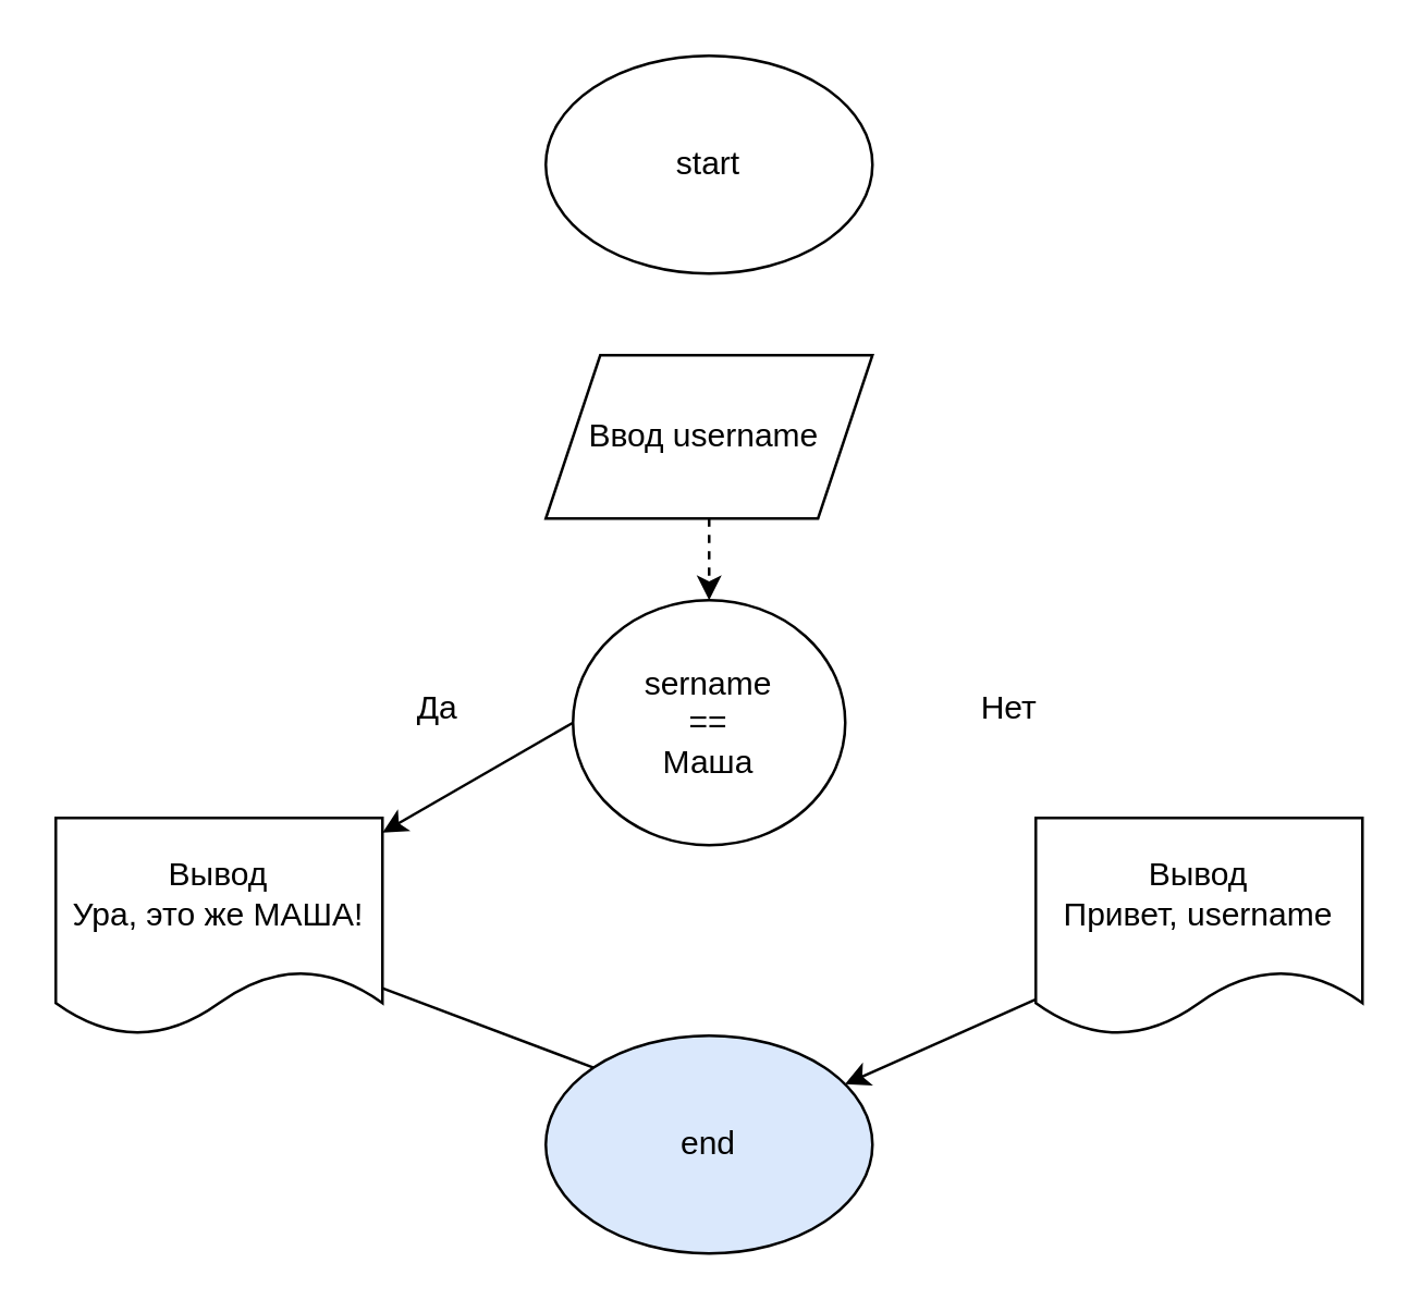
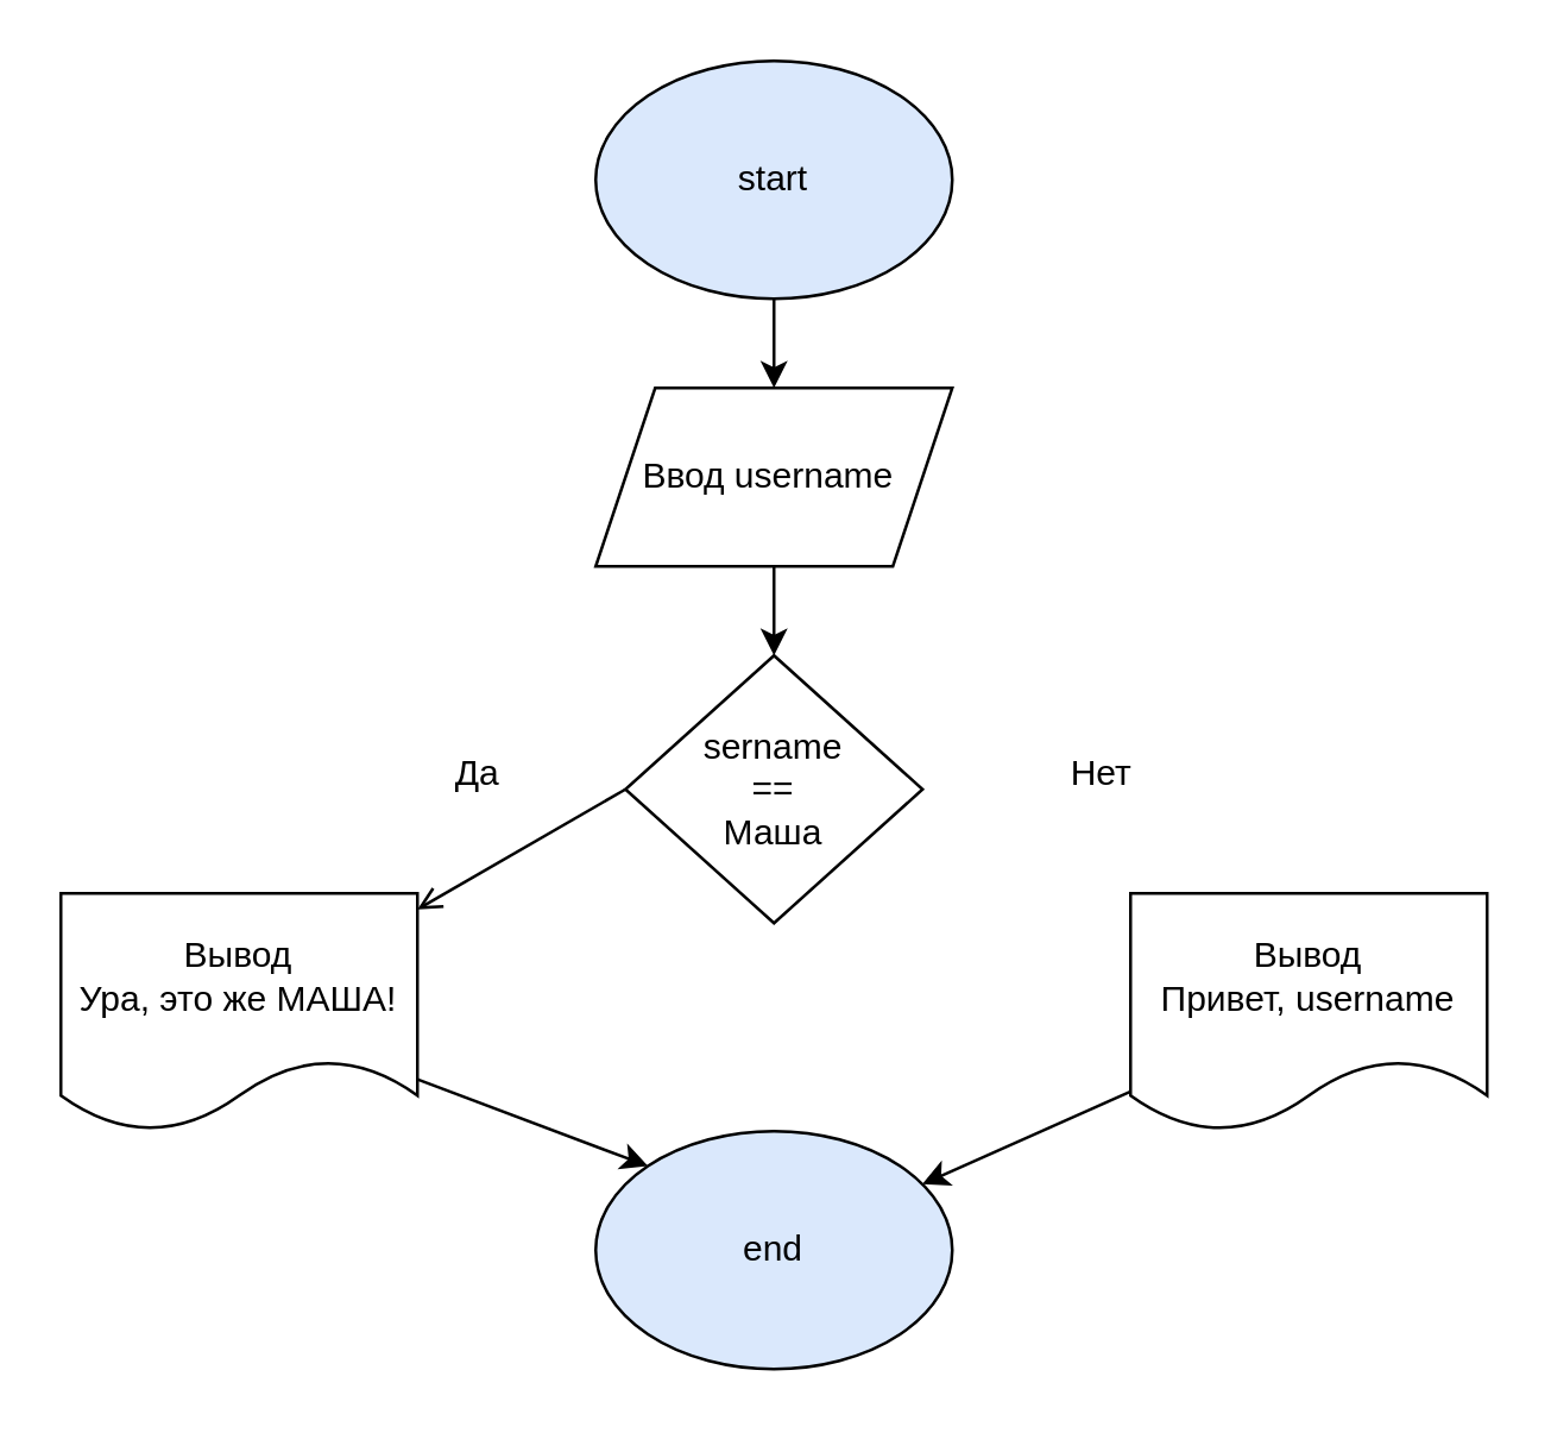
  <mxCell id="0" />
  <mxCell id="1" parent="0" />
- <mxCell id="3" value="start" style="ellipse;whiteSpace=wrap;html=1;" vertex="1" parent="1"><mxGeometry x="200" y="20" width="120" height="80" as="geometry" /></mxCell>
- <mxCell id="4" value="" style="edgeStyle=none;html=1;dashed=1;" edge="1" parent="1" source="5" target="7"><mxGeometry relative="1" as="geometry" /></mxCell>
+ <mxCell id="2" value="" style="edgeStyle=none;html=1;" edge="1" parent="1" source="3" target="5"><mxGeometry relative="1" as="geometry" /></mxCell>
+ <mxCell id="3" value="start" style="ellipse;whiteSpace=wrap;html=1;fillColor=#dae8fc;" vertex="1" parent="1"><mxGeometry x="200" y="20" width="120" height="80" as="geometry" /></mxCell>
+ <mxCell id="4" value="" style="edgeStyle=none;html=1;" edge="1" parent="1" source="5" target="7"><mxGeometry relative="1" as="geometry" /></mxCell>
  <mxCell id="5" value="Ввод username&amp;nbsp;" style="shape=parallelogram;perimeter=parallelogramPerimeter;whiteSpace=wrap;html=1;fixedSize=1;" vertex="1" parent="1"><mxGeometry x="200" y="130" width="120" height="60" as="geometry" /></mxCell>
- <mxCell id="6" style="edgeStyle=none;html=1;exitX=0;exitY=0.5;exitDx=0;exitDy=0;" edge="1" parent="1" source="7" target="11"><mxGeometry relative="1" as="geometry" /></mxCell>
- <mxCell id="7" value="sername&lt;br/&gt;==&lt;br/&gt;Маша" style="ellipse;whiteSpace=wrap;html=1;" vertex="1" parent="1"><mxGeometry x="210" y="220" width="100" height="90" as="geometry" /></mxCell>
+ <mxCell id="6" style="edgeStyle=none;html=1;exitX=0;exitY=0.5;exitDx=0;exitDy=0;endArrow=open;" edge="1" parent="1" source="7" target="11"><mxGeometry relative="1" as="geometry" /></mxCell>
+ <mxCell id="7" value="sername&lt;br/&gt;==&lt;br/&gt;Маша" style="rhombus;whiteSpace=wrap;html=1;" vertex="1" parent="1"><mxGeometry x="210" y="220" width="100" height="90" as="geometry" /></mxCell>
  <mxCell id="8" value="" style="edgeStyle=none;html=1;" edge="1" parent="1" source="9" target="14"><mxGeometry relative="1" as="geometry" /></mxCell>
  <mxCell id="9" value="Вывод&lt;br/&gt;Привет, username" style="shape=document;whiteSpace=wrap;html=1;boundedLbl=1;" vertex="1" parent="1"><mxGeometry x="380" y="300" width="120" height="80" as="geometry" /></mxCell>
- <mxCell id="10" value="" style="edgeStyle=none;html=1;entryX=0;entryY=0;entryDx=0;entryDy=0;endArrow=none;" edge="1" parent="1" source="11" target="14"><mxGeometry relative="1" as="geometry"><Array as="points" /></mxGeometry></mxCell>
+ <mxCell id="10" value="" style="edgeStyle=none;html=1;entryX=0;entryY=0;entryDx=0;entryDy=0;" edge="1" parent="1" source="11" target="14"><mxGeometry relative="1" as="geometry"><Array as="points" /></mxGeometry></mxCell>
  <mxCell id="11" value="&lt;span&gt;Вывод&lt;/span&gt;&lt;br&gt;&lt;span&gt;Ура, это же МАША!&lt;/span&gt;" style="shape=document;whiteSpace=wrap;html=1;boundedLbl=1;" vertex="1" parent="1"><mxGeometry x="20" y="300" width="120" height="80" as="geometry" /></mxCell>
  <mxCell id="12" value="Да" style="text;html=1;align=center;verticalAlign=middle;resizable=0;points=[];autosize=1;strokeColor=none;fillColor=none;" vertex="1" parent="1"><mxGeometry x="145" y="250" width="30" height="20" as="geometry" /></mxCell>
  <mxCell id="13" value="Нет" style="text;html=1;align=center;verticalAlign=middle;resizable=0;points=[];autosize=1;strokeColor=none;fillColor=none;" vertex="1" parent="1"><mxGeometry x="350" y="250" width="40" height="20" as="geometry" /></mxCell>
  <mxCell id="14" value="end" style="ellipse;whiteSpace=wrap;html=1;fillColor=#dae8fc;" vertex="1" parent="1"><mxGeometry x="200" y="380" width="120" height="80" as="geometry" /></mxCell>
